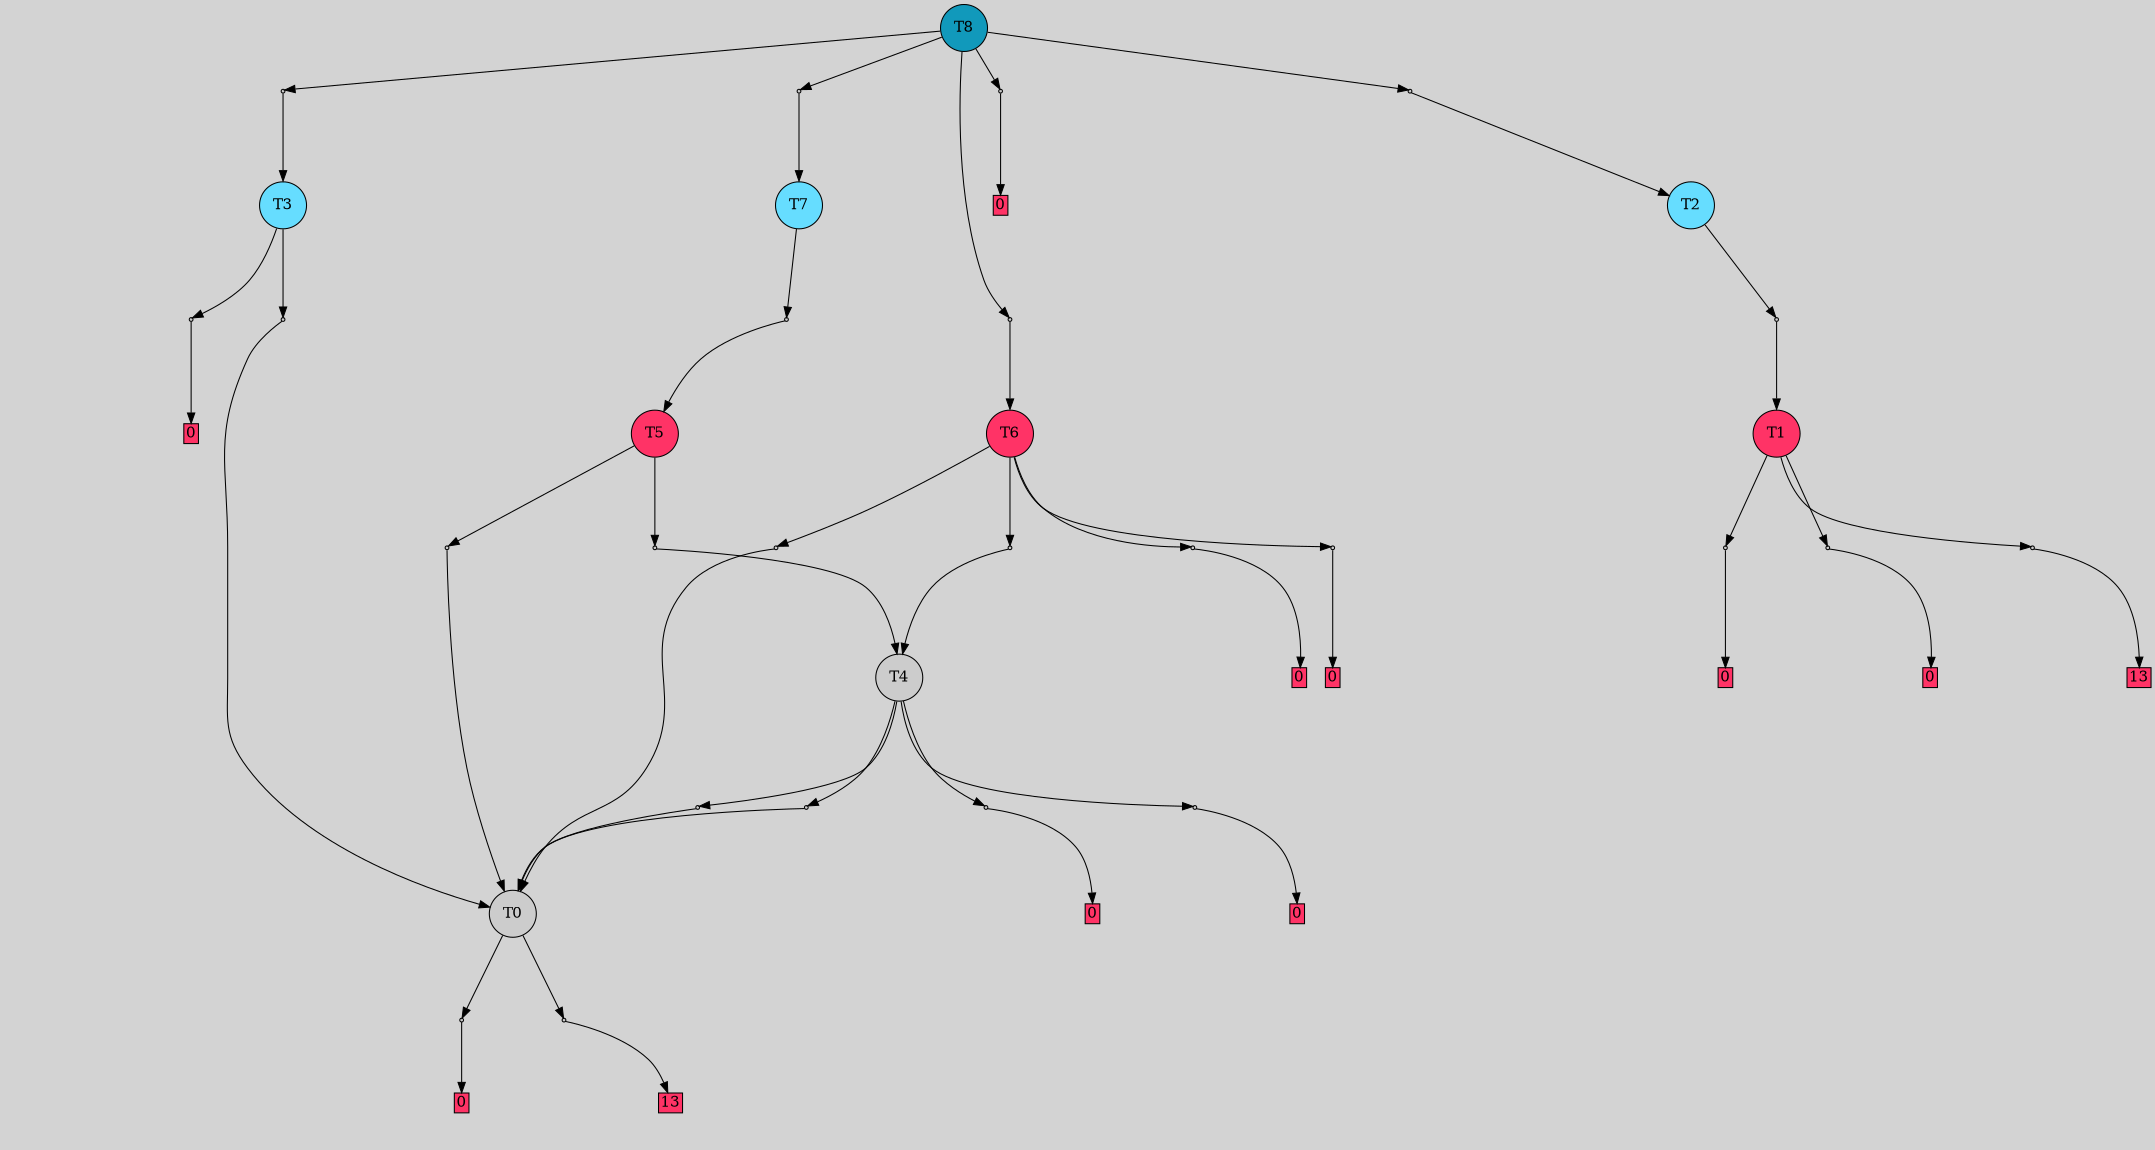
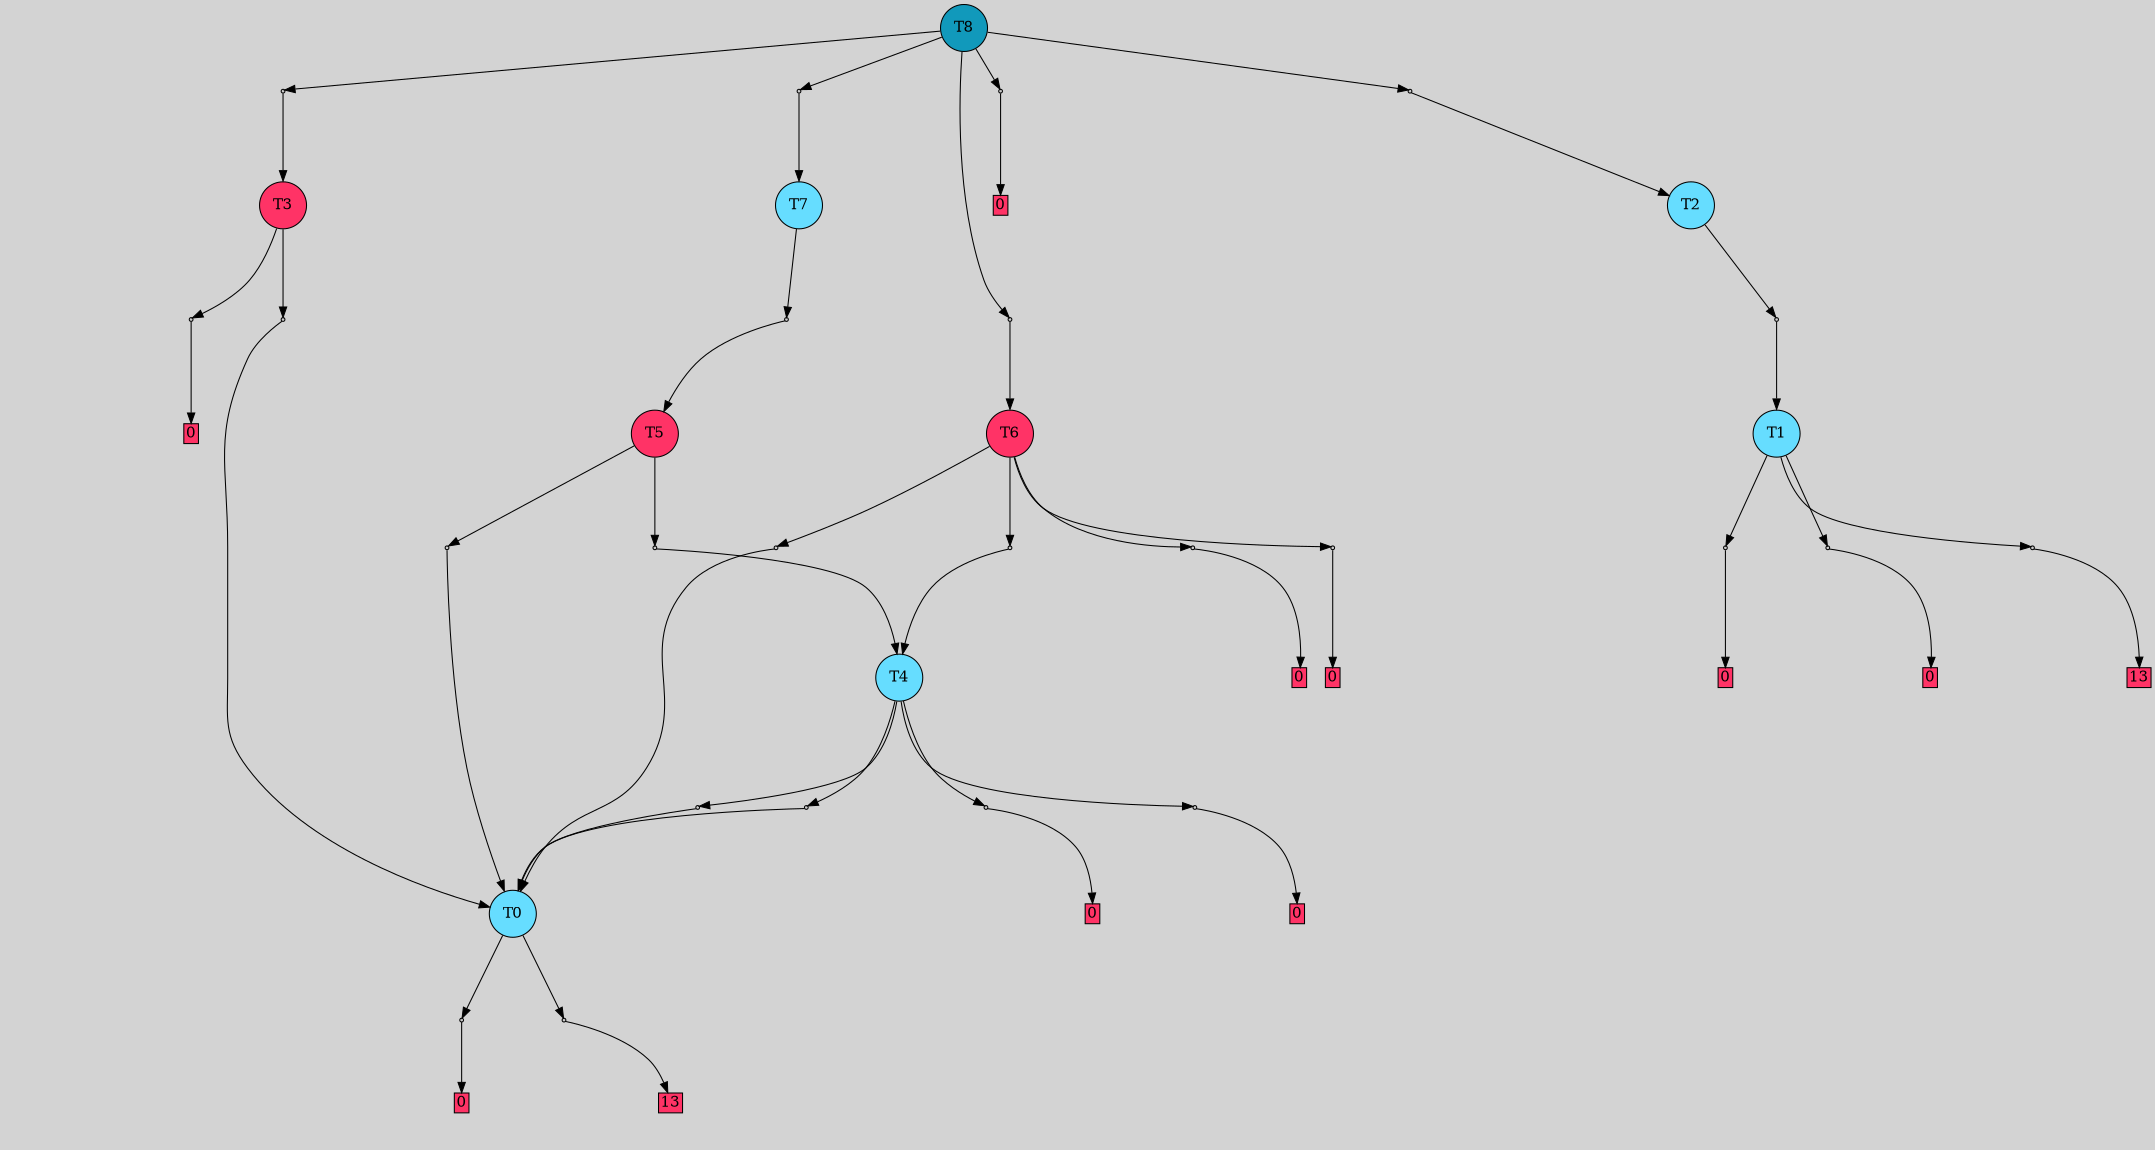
  digraph {
    bgcolor=lightgray
    node [shape=box style=filled]
    T8 [fillcolor="#1199bb" shape=circle]
    P19 [fillcolor="#cccccc" shape=point]
    P20 [fillcolor="#cccccc" shape=point]
    P21 [fillcolor="#cccccc" shape=point]
    P22 [fillcolor="#cccccc" shape=point]
    P23 [fillcolor="#cccccc" shape=point]
-   T0 [fillcolor="#cccccc" shape=circle]
+   T0 [fillcolor="#66ddff" shape=circle]
    P0 [fillcolor="#cccccc" shape=point]
    P1 [fillcolor="#cccccc" shape=point]
    n10 [label="3|0&1|584#1|949&#92;n2|5&1|872#0|448&#92;n7|0&0|589#1|406&#92;n2|6&1|478#0|1272&#92;n3|0&0|46#1|316&#92;n" style=invis]
    n11 [fillcolor="#ff3366" height=0 label=0 margin=0.03 width=0]
    n12 [label="6|1&1|381#1|587&#92;n0|5&1|993#1|298&#92;n4|2&0|677#0|49&#92;n7|0&0|1050#1|87&#92;n" style=invis]
    n13 [fillcolor="#ff3366" height=0 label=13 margin=0.03 width=0]
-   T1 [fillcolor="#ff3366" shape=circle]
+   T1 [fillcolor="#66ddff" shape=circle]
    P2 [fillcolor="#cccccc" shape=point]
    P3 [fillcolor="#cccccc" shape=point]
    P4 [fillcolor="#cccccc" shape=point]
    n18 [label="6|1&1|381#1|587&#92;n0|5&1|993#1|298&#92;n4|2&0|677#0|49&#92;n7|0&0|1050#1|87&#92;n" style=invis]
    n19 [fillcolor="#ff3366" height=0 label=13 margin=0.03 width=0]
    n20 [label="3|0&1|584#1|949&#92;n2|5&1|872#0|448&#92;n7|0&0|589#1|406&#92;n2|6&1|478#0|1272&#92;n3|0&0|46#1|316&#92;n" style=invis]
    n21 [fillcolor="#ff3366" height=0 label=0 margin=0.03 width=0]
    n22 [label="3|3&1|960#1|298&#92;n7|1&0|419#1|988&#92;n6|5&0|1321#0|96&#92;n4|6&1|650#1|581&#92;n1|1&0|93#1|618&#92;n3|0&1|584#1|949&#92;n0|4&0|817#0|870&#92;n2|5&1|872#0|448&#92;n7|0&0|589#1|406&#92;n0|6&0|920#0|708&#92;n3|0&0|46#1|219&#92;n" style=invis]
    n23 [fillcolor="#ff3366" height=0 label=0 margin=0.03 width=0]
    T2 [fillcolor="#66ddff" shape=circle]
    P5 [fillcolor="#cccccc" shape=point]
    n26 [label="2|2&1|1074#1|362&#92;n7|6&0|898#1|898&#92;n0|0&0|438#1|843&#92;n" style=invis]
-   T3 [fillcolor="#66ddff" shape=circle]
+   T3 [fillcolor="#ff3366" shape=circle]
    P6 [fillcolor="#cccccc" shape=point]
    P7 [fillcolor="#cccccc" shape=point]
    n30 [label="4|1&1|369#1|300&#92;n6|5&0|1321#0|96&#92;n1|1&0|93#1|618&#92;n6|7&0|401#1|1190&#92;n7|0&0|311#0|1251&#92;n2|5&1|872#0|448&#92;n7|0&0|589#1|406&#92;n2|6&1|478#0|1272&#92;n3|0&0|46#1|316&#92;n" style=invis]
    n31 [fillcolor="#ff3366" height=0 label=0 margin=0.03 width=0]
    n32 [label="2|2&1|1074#1|362&#92;n7|6&0|898#1|1016&#92;n0|0&0|438#1|843&#92;n" style=invis]
-   T4 [fillcolor="#cccccc" shape=circle]
+   T4 [fillcolor="#66ddff" shape=circle]
    P8 [fillcolor="#cccccc" shape=point]
    P9 [fillcolor="#cccccc" shape=point]
    P10 [fillcolor="#cccccc" shape=point]
    P11 [fillcolor="#cccccc" shape=point]
    n38 [label="1|4&1|703#1|261&#92;n0|2&0|244#1|958&#92;n7|6&0|898#1|898&#92;n0|0&0|438#1|843&#92;n" style=invis]
    n39 [label="6|5&1|1341#0|0&#92;n1|1&0|93#1|618&#92;n6|7&0|401#1|731&#92;n7|0&0|311#0|1251&#92;n2|5&1|872#0|448&#92;n7|0&0|589#1|406&#92;n2|6&1|478#0|1272&#92;n3|0&0|46#1|316&#92;n" style=invis]
    n40 [fillcolor="#ff3366" height=0 label=0 margin=0.03 width=0]
    n41 [label="3|0&1|584#1|949&#92;n2|5&1|872#0|448&#92;n7|0&0|589#1|718&#92;n5|4&1|600#1|643&#92;n0|6&0|920#0|708&#92;n3|0&0|46#1|316&#92;n" style=invis]
    n42 [fillcolor="#ff3366" height=0 label=0 margin=0.03 width=0]
    n43 [label="2|5&1|712#1|1194&#92;n3|2&0|1109#1|558&#92;n7|6&0|898#1|1016&#92;n0|0&0|438#1|843&#92;n" style=invis]
    T5 [fillcolor="#ff3366" shape=circle]
    P12 [fillcolor="#cccccc" shape=point]
    P13 [fillcolor="#cccccc" shape=point]
    n47 [label="3|0&1|1177#0|705&#92;n" style=invis]
    n48 [label="7|2&1|501#1|381&#92;n7|6&0|898#1|1016&#92;n0|0&0|438#1|843&#92;n" style=invis]
    T6 [fillcolor="#ff3366" shape=circle]
    P14 [fillcolor="#cccccc" shape=point]
    P15 [fillcolor="#cccccc" shape=point]
    P16 [fillcolor="#cccccc" shape=point]
    P17 [fillcolor="#cccccc" shape=point]
    n54 [label="3|0&1|154#0|570&#92;n" style=invis]
    n55 [label="7|2&1|501#1|381&#92;n7|6&0|898#1|1016&#92;n0|0&0|438#1|843&#92;n" style=invis]
    n56 [label="4|1&1|369#1|300&#92;n6|5&0|1321#0|96&#92;n1|1&0|1045#1|618&#92;n6|7&0|401#1|1190&#92;n7|0&0|311#0|1251&#92;n2|5&1|872#0|448&#92;n7|0&0|589#1|406&#92;n2|6&1|478#0|1272&#92;n3|0&0|46#1|316&#92;n" style=invis]
    n57 [fillcolor="#ff3366" height=0 label=0 margin=0.03 width=0]
    n58 [label="3|0&1|584#1|949&#92;n2|5&1|872#0|448&#92;n7|0&0|589#1|406&#92;n2|6&1|478#0|1272&#92;n3|0&0|46#1|316&#92;n" style=invis]
    n59 [fillcolor="#ff3366" height=0 label=0 margin=0.03 width=0]
    T7 [fillcolor="#66ddff" shape=circle]
    P18 [fillcolor="#cccccc" shape=point]
    n62 [label="3|0&1|337#0|705&#92;n" style=invis]
    n63 [label="4|6&1|650#1|581&#92;n1|1&0|93#1|618&#92;n6|7&0|401#1|1190&#92;n2|4&0|319#1|497&#92;n1|2&0|492#0|1190&#92;n0|3&0|770#1|1284&#92;n7|0&0|115#1|406&#92;n2|6&1|478#0|1272&#92;n3|0&0|46#1|316&#92;n" style=invis]
    n64 [label="7|6&1|689#1|66&#92;n3|0&0|46#1|316&#92;n" style=invis]
    n65 [label="7|0&1|882#0|687&#92;n" style=invis]
    n66 [fillcolor="#ff3366" height=0 label=0 margin=0.03 width=0]
    n67 [label="7|5&1|712#1|1194&#92;n2|6&0|557#0|261&#92;n7|2&0|1254#1|111&#92;n1|0&0|242#1|1301&#92;n" style=invis]
    n68 [label="7|0&1|552#1|322&#92;n" style=invis]
    subgraph sub_1 {
      rank=same
      T8
    }
    T8 -> P19
    T8 -> P20
    T8 -> P21
    T8 -> P22
    T8 -> P23
    P19 -> T7
    P19 -> n63 [style=invis]
    P20 -> T3
    P20 -> n64 [style=invis]
    P21 -> n65 [style=invis]
    P21 -> n66
    P22 -> T6
    P22 -> n67 [style=invis]
    P23 -> T2
    P23 -> n68 [style=invis]
    T0 -> P0
    T0 -> P1
    P0 -> n10 [style=invis]
    P0 -> n11
    P1 -> n12 [style=invis]
    P1 -> n13
    T1 -> P2
    T1 -> P3
    T1 -> P4
    P2 -> n18 [style=invis]
    P2 -> n19
    P3 -> n20 [style=invis]
    P3 -> n21
    P4 -> n22 [style=invis]
    P4 -> n23
    T2 -> P5
    P5 -> T1
    P5 -> n26 [style=invis]
    T3 -> P6
    T3 -> P7
    P6 -> n30 [style=invis]
    P6 -> n31
    P7 -> T0
    P7 -> n32 [style=invis]
    T4 -> P8
    T4 -> P9
    T4 -> P10
    T4 -> P11
    P8 -> T0
    P8 -> n38 [style=invis]
    P9 -> n39 [style=invis]
    P9 -> n40
    P10 -> n41 [style=invis]
    P10 -> n42
    P11 -> T0
    P11 -> n43 [style=invis]
    T5 -> P12
    T5 -> P13
    P12 -> T4
    P12 -> n47 [style=invis]
    P13 -> T0
    P13 -> n48 [style=invis]
    T6 -> P14
    T6 -> P15
    T6 -> P16
    T6 -> P17
    P14 -> T4
    P14 -> n54 [style=invis]
    P15 -> T0
    P15 -> n55 [style=invis]
    P16 -> n56 [style=invis]
    P16 -> n57
    P17 -> n58 [style=invis]
    P17 -> n59
    T7 -> P18
    P18 -> T5
    P18 -> n62 [style=invis]
  }
